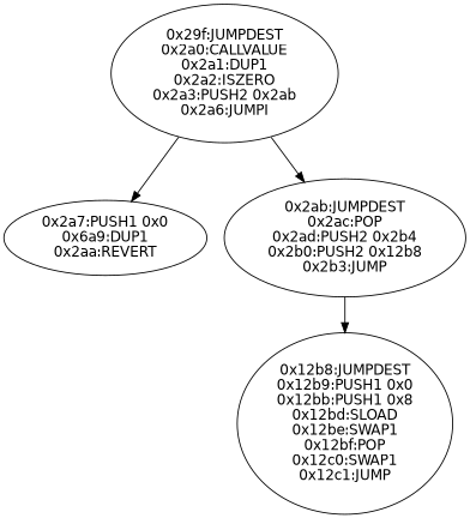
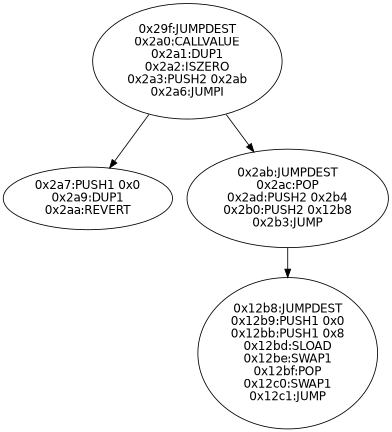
  digraph {
    fontname="DejaVu Sans"
    node [fontname="DejaVu Sans"]
    edge [fontname="DejaVu Sans"]
    n1 [label="0x29f:JUMPDEST\n0x2a0:CALLVALUE\n0x2a1:DUP1\n0x2a2:ISZERO\n0x2a3:PUSH2 0x2ab\n0x2a6:JUMPI"]
-   n2 [label="0x2a7:PUSH1 0x0\n0x6a9:DUP1\n0x2aa:REVERT"]
+   n2 [label="0x2a7:PUSH1 0x0\n0x2a9:DUP1\n0x2aa:REVERT"]
    n3 [label="0x2ab:JUMPDEST\n0x2ac:POP\n0x2ad:PUSH2 0x2b4\n0x2b0:PUSH2 0x12b8\n0x2b3:JUMP"]
    n4 [label="0x12b8:JUMPDEST\n0x12b9:PUSH1 0x0\n0x12bb:PUSH1 0x8\n0x12bd:SLOAD\n0x12be:SWAP1\n0x12bf:POP\n0x12c0:SWAP1\n0x12c1:JUMP"]
    n1 -> n2
    n1 -> n3
    n3 -> n4
  }
